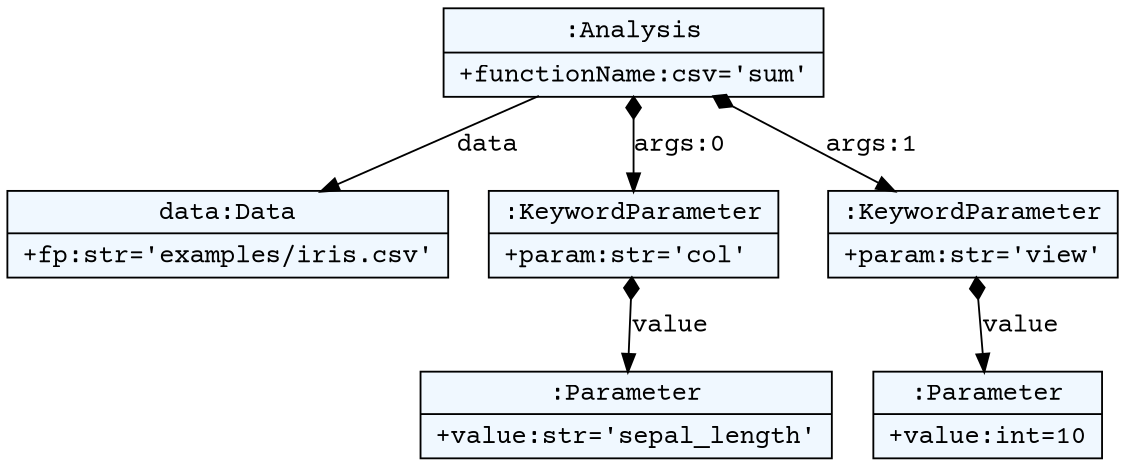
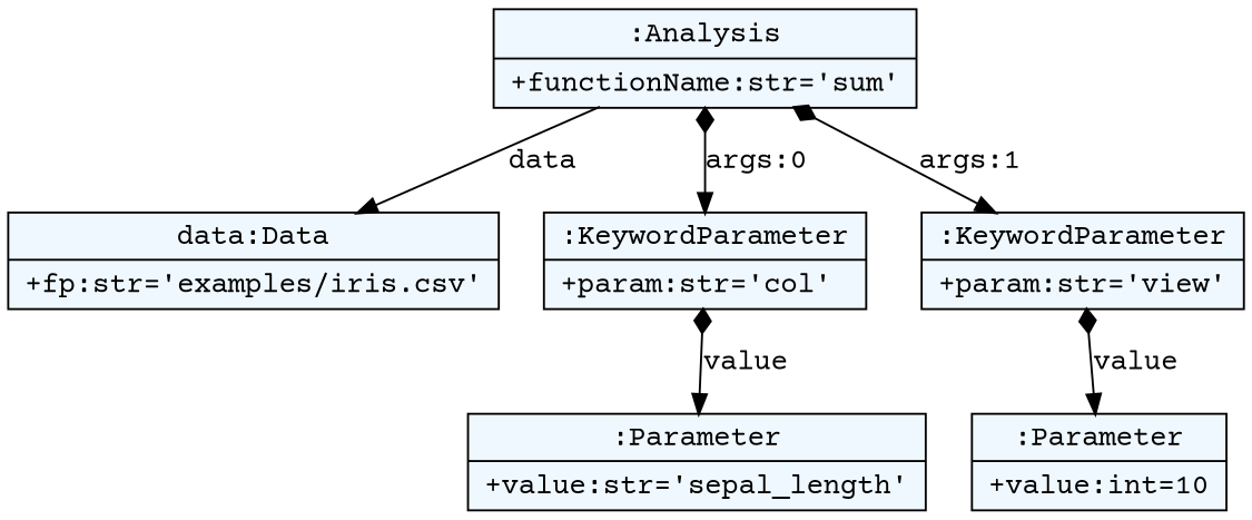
  digraph {
    fontname="Courier Prime"
    fontsize=8
    nodesep=0.3
    node [fillcolor=aliceblue fontname="Courier Prime" shape=record style=filled]
    edge [arrowtail=diamond dir=both fontname="Courier Prime"]
    n1 [label="{data:Data|+fp:str='examples/iris.csv'\l}"]
-   n2 [label="{:Analysis|+functionName:csv='sum'\l}"]
+   n2 [label="{:Analysis|+functionName:str='sum'\l}"]
    n3 [label="{:KeywordParameter|+param:str='col'\l}"]
    n4 [label="{:KeywordParameter|+param:str='view'\l}"]
    n5 [label="{:Parameter|+value:str='sepal_length'\l}"]
    n6 [label="{:Parameter|+value:int=10\l}"]
    n2 -> n1 [arrowtail=empty dir=black label=data]
    n2 -> n3 [label="args:0"]
    n2 -> n4 [label="args:1"]
    n3 -> n5 [label=value]
    n4 -> n6 [label=value]
  }
